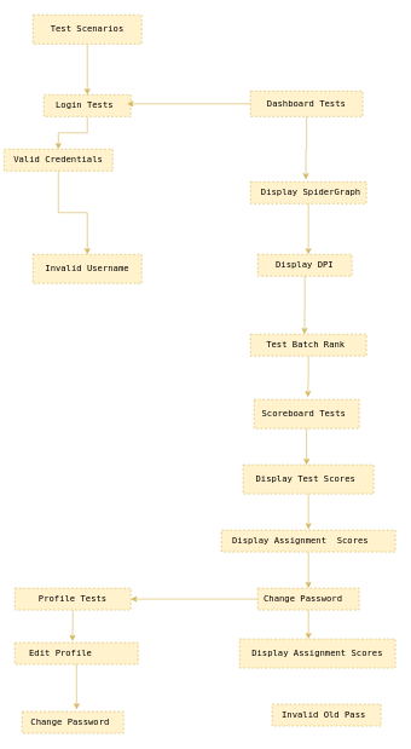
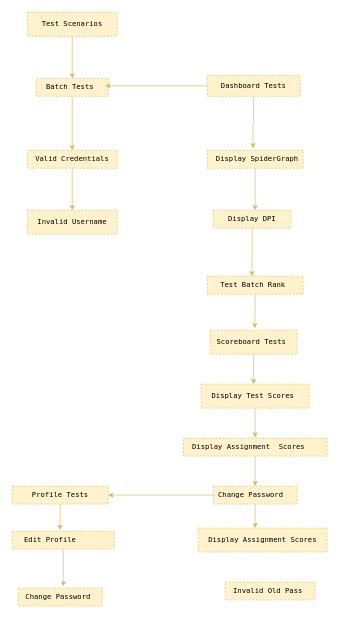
  <mxCell id="0" />
  <mxCell id="1" parent="0" />
  <mxCell id="2" style="edgeStyle=orthogonalEdgeStyle;rounded=0;orthogonalLoop=1;jettySize=auto;html=1;entryX=0.5;entryY=0;entryDx=0;entryDy=0;fillColor=#fff2cc;strokeColor=#d6b656;" edge="1" parent="1" source="3" target="5"><mxGeometry relative="1" as="geometry" /></mxCell>
  <mxCell id="3" value="&lt;pre&gt;&lt;code class=&quot;!whitespace-pre hljs language-plaintext&quot;&gt; Test Scenarios &lt;/code&gt;&lt;/pre&gt;" style="rounded=0;whiteSpace=wrap;html=1;dashed=1;fillColor=#fff2cc;strokeColor=#d6b656;" vertex="1" parent="1"><mxGeometry x="45" y="20" width="150" height="40" as="geometry" /></mxCell>
  <mxCell id="4" style="edgeStyle=orthogonalEdgeStyle;rounded=0;orthogonalLoop=1;jettySize=auto;html=1;entryX=0.5;entryY=0;entryDx=0;entryDy=0;fillColor=#fff2cc;strokeColor=#d6b656;" edge="1" parent="1" source="5" target="7"><mxGeometry relative="1" as="geometry" /></mxCell>
- <mxCell id="5" value="&lt;pre&gt;&lt;code class=&quot;!whitespace-pre hljs language-plaintext&quot;&gt; Login Tests  &lt;/code&gt;&lt;/pre&gt;" style="rounded=0;whiteSpace=wrap;html=1;dashed=1;fillColor=#fff2cc;strokeColor=#d6b656;" vertex="1" parent="1"><mxGeometry x="60" y="130" width="120" height="30" as="geometry" /></mxCell>
+ <mxCell id="5" value="&lt;pre&gt;&lt;code class=&quot;!whitespace-pre hljs language-plaintext&quot;&gt; Batch Tests  &lt;/code&gt;&lt;/pre&gt;" style="rounded=0;whiteSpace=wrap;html=1;dashed=1;fillColor=#fff2cc;strokeColor=#d6b656;" vertex="1" parent="1"><mxGeometry x="60" y="130" width="120" height="30" as="geometry" /></mxCell>
  <mxCell id="6" style="edgeStyle=orthogonalEdgeStyle;rounded=0;orthogonalLoop=1;jettySize=auto;html=1;entryX=0.5;entryY=0;entryDx=0;entryDy=0;fillColor=#fff2cc;strokeColor=#d6b656;" edge="1" parent="1" source="7" target="9"><mxGeometry relative="1" as="geometry" /></mxCell>
- <mxCell id="7" value="&lt;pre&gt;&lt;code class=&quot;!whitespace-pre hljs language-plaintext&quot;&gt; Valid Credentials &lt;/code&gt;&lt;/pre&gt;" style="rounded=0;whiteSpace=wrap;html=1;dashed=1;fillColor=#fff2cc;strokeColor=#d6b656;" vertex="1" parent="1"><mxGeometry x="5" y="205" width="150" height="30" as="geometry" /></mxCell>
+ <mxCell id="7" value="&lt;pre&gt;&lt;code class=&quot;!whitespace-pre hljs language-plaintext&quot;&gt; Valid Credentials &lt;/code&gt;&lt;/pre&gt;" style="rounded=0;whiteSpace=wrap;html=1;dashed=1;fillColor=#fff2cc;strokeColor=#d6b656;" vertex="1" parent="1"><mxGeometry x="45" y="250" width="150" height="30" as="geometry" /></mxCell>
  <mxCell id="8" value="&lt;pre&gt;&lt;code class=&quot;!whitespace-pre hljs language-plaintext&quot;&gt; Dashboard Tests &lt;/code&gt;&lt;/pre&gt;" style="rounded=0;whiteSpace=wrap;html=1;dashed=1;fillColor=#fff2cc;strokeColor=#d6b656;" vertex="1" parent="1"><mxGeometry x="345" y="125" width="155" height="35" as="geometry" /></mxCell>
  <mxCell id="9" value="&lt;pre&gt;&lt;code class=&quot;!whitespace-pre hljs language-plaintext&quot;&gt; Invalid Username &lt;/code&gt;&lt;/pre&gt;" style="rounded=0;whiteSpace=wrap;html=1;dashed=1;fillColor=#fff2cc;strokeColor=#d6b656;" vertex="1" parent="1"><mxGeometry x="45" y="350" width="150" height="40" as="geometry" /></mxCell>
  <mxCell id="10" value="&lt;pre&gt;&lt;code class=&quot;!whitespace-pre hljs language-plaintext&quot;&gt;Scoreboard Tests &lt;/code&gt;&lt;/pre&gt;" style="rounded=0;whiteSpace=wrap;html=1;dashed=1;fillColor=#fff2cc;strokeColor=#d6b656;" vertex="1" parent="1"><mxGeometry x="350" y="550" width="145" height="40" as="geometry" /></mxCell>
  <mxCell id="11" value="&lt;pre&gt;&lt;code class=&quot;!whitespace-pre hljs language-plaintext&quot;&gt; Display SpiderGraph&lt;/code&gt;&lt;/pre&gt;" style="rounded=0;whiteSpace=wrap;html=1;dashed=1;fillColor=#fff2cc;strokeColor=#d6b656;" vertex="1" parent="1"><mxGeometry x="345" y="250" width="160" height="30" as="geometry" /></mxCell>
  <mxCell id="12" value="&lt;pre&gt;&lt;code class=&quot;!whitespace-pre hljs language-plaintext&quot;&gt;Display DPI&lt;/code&gt;&lt;/pre&gt;" style="rounded=0;whiteSpace=wrap;html=1;dashed=1;fillColor=#fff2cc;strokeColor=#d6b656;" vertex="1" parent="1"><mxGeometry x="355" y="350" width="130" height="30" as="geometry" /></mxCell>
  <mxCell id="13" value="&lt;pre&gt;&lt;code class=&quot;!whitespace-pre hljs language-plaintext&quot;&gt;Test Batch Rank &lt;/code&gt;&lt;/pre&gt;" style="rounded=0;whiteSpace=wrap;html=1;dashed=1;fillColor=#fff2cc;strokeColor=#d6b656;" vertex="1" parent="1"><mxGeometry x="345" y="460" width="160" height="30" as="geometry" /></mxCell>
  <mxCell id="14" value="&lt;pre&gt;&lt;code class=&quot;!whitespace-pre hljs language-plaintext&quot;&gt;Display Test Scores &lt;/code&gt;&lt;/pre&gt;" style="rounded=0;whiteSpace=wrap;html=1;dashed=1;fillColor=#fff2cc;strokeColor=#d6b656;" vertex="1" parent="1"><mxGeometry x="335" y="640" width="180" height="40" as="geometry" /></mxCell>
  <mxCell id="15" style="edgeStyle=orthogonalEdgeStyle;rounded=0;orthogonalLoop=1;jettySize=auto;html=1;entryX=0.5;entryY=0;entryDx=0;entryDy=0;fillColor=#fff2cc;strokeColor=#d6b656;" edge="1" parent="1" source="16" target="18"><mxGeometry relative="1" as="geometry" /></mxCell>
  <mxCell id="16" value="&lt;pre&gt;&lt;code class=&quot;!whitespace-pre hljs language-plaintext&quot;&gt;Display Assignment &lt;/code&gt;&lt;code class=&quot;!whitespace-pre hljs language-plaintext&quot;&gt; Scores   &lt;/code&gt;&lt;/pre&gt;" style="rounded=0;whiteSpace=wrap;html=1;dashed=1;fillColor=#fff2cc;strokeColor=#d6b656;" vertex="1" parent="1"><mxGeometry x="305" y="730" width="240" height="30" as="geometry" /></mxCell>
  <mxCell id="17" style="edgeStyle=orthogonalEdgeStyle;rounded=0;orthogonalLoop=1;jettySize=auto;html=1;entryX=1;entryY=0.5;entryDx=0;entryDy=0;fillColor=#fff2cc;strokeColor=#d6b656;" edge="1" parent="1" source="18" target="22"><mxGeometry relative="1" as="geometry" /></mxCell>
  <mxCell id="18" value="&lt;pre&gt;&lt;code class=&quot;!whitespace-pre hljs language-plaintext&quot;&gt;Change Password  &lt;/code&gt;&lt;/pre&gt;" style="rounded=0;whiteSpace=wrap;html=1;dashed=1;fillColor=#fff2cc;strokeColor=#d6b656;" vertex="1" parent="1"><mxGeometry x="355" y="810" width="140" height="30" as="geometry" /></mxCell>
  <mxCell id="19" value="&lt;pre&gt;&lt;code class=&quot;!whitespace-pre hljs language-plaintext&quot;&gt;Display Assignment &lt;/code&gt;&lt;code class=&quot;!whitespace-pre hljs language-plaintext&quot;&gt;Scores&lt;/code&gt;&lt;/pre&gt;" style="rounded=0;whiteSpace=wrap;html=1;dashed=1;fillColor=#fff2cc;strokeColor=#d6b656;" vertex="1" parent="1"><mxGeometry x="330" y="880" width="215" height="40" as="geometry" /></mxCell>
  <mxCell id="20" value="&lt;pre&gt;&lt;code class=&quot;!whitespace-pre hljs language-plaintext&quot;&gt; Invalid Old Pass  &lt;/code&gt;&lt;/pre&gt;" style="rounded=0;whiteSpace=wrap;html=1;dashed=1;fillColor=#fff2cc;strokeColor=#d6b656;" vertex="1" parent="1"><mxGeometry x="375" y="970" width="150" height="30" as="geometry" /></mxCell>
  <mxCell id="21" value="&lt;pre&gt;&lt;code class=&quot;!whitespace-pre hljs language-plaintext&quot;&gt;Edit Profile      &lt;/code&gt;&lt;/pre&gt;" style="rounded=0;whiteSpace=wrap;html=1;dashed=1;fillColor=#fff2cc;strokeColor=#d6b656;" vertex="1" parent="1"><mxGeometry x="20" y="885" width="170" height="30" as="geometry" /></mxCell>
  <mxCell id="22" value="&lt;pre&gt;&lt;code class=&quot;!whitespace-pre hljs language-plaintext&quot;&gt; Profile Tests &lt;/code&gt;&lt;/pre&gt;" style="rounded=0;whiteSpace=wrap;html=1;dashed=1;fillColor=#fff2cc;strokeColor=#d6b656;" vertex="1" parent="1"><mxGeometry x="20" y="810" width="160" height="30" as="geometry" /></mxCell>
  <mxCell id="23" value="&lt;pre&gt;&lt;code class=&quot;!whitespace-pre hljs language-plaintext&quot;&gt;Change Password &lt;/code&gt;&lt;/pre&gt;" style="rounded=0;whiteSpace=wrap;html=1;dashed=1;fillColor=#fff2cc;strokeColor=#d6b656;" vertex="1" parent="1"><mxGeometry x="30" y="980" width="140" height="30" as="geometry" /></mxCell>
  <mxCell id="24" style="edgeStyle=orthogonalEdgeStyle;rounded=0;orthogonalLoop=1;jettySize=auto;html=1;entryX=0.958;entryY=0.417;entryDx=0;entryDy=0;entryPerimeter=0;fillColor=#fff2cc;strokeColor=#d6b656;" edge="1" parent="1" source="8" target="5"><mxGeometry relative="1" as="geometry" /></mxCell>
  <mxCell id="25" style="edgeStyle=orthogonalEdgeStyle;rounded=0;orthogonalLoop=1;jettySize=auto;html=1;entryX=0.478;entryY=-0.111;entryDx=0;entryDy=0;entryPerimeter=0;fillColor=#fff2cc;strokeColor=#d6b656;" edge="1" parent="1" source="8" target="11"><mxGeometry relative="1" as="geometry" /></mxCell>
  <mxCell id="26" style="edgeStyle=orthogonalEdgeStyle;rounded=0;orthogonalLoop=1;jettySize=auto;html=1;entryX=0.538;entryY=0;entryDx=0;entryDy=0;entryPerimeter=0;fillColor=#fff2cc;strokeColor=#d6b656;" edge="1" parent="1" source="11" target="12"><mxGeometry relative="1" as="geometry" /></mxCell>
  <mxCell id="27" style="edgeStyle=orthogonalEdgeStyle;rounded=0;orthogonalLoop=1;jettySize=auto;html=1;entryX=0.466;entryY=0;entryDx=0;entryDy=0;entryPerimeter=0;fillColor=#fff2cc;strokeColor=#d6b656;" edge="1" parent="1" source="12" target="13"><mxGeometry relative="1" as="geometry" /></mxCell>
  <mxCell id="28" style="edgeStyle=orthogonalEdgeStyle;rounded=0;orthogonalLoop=1;jettySize=auto;html=1;entryX=0.486;entryY=0;entryDx=0;entryDy=0;entryPerimeter=0;fillColor=#fff2cc;strokeColor=#d6b656;" edge="1" parent="1" source="10" target="14"><mxGeometry relative="1" as="geometry" /></mxCell>
  <mxCell id="29" style="edgeStyle=orthogonalEdgeStyle;rounded=0;orthogonalLoop=1;jettySize=auto;html=1;entryX=0.5;entryY=-0.036;entryDx=0;entryDy=0;entryPerimeter=0;fillColor=#fff2cc;strokeColor=#d6b656;" edge="1" parent="1" source="14" target="16"><mxGeometry relative="1" as="geometry" /></mxCell>
  <mxCell id="30" style="edgeStyle=orthogonalEdgeStyle;rounded=0;orthogonalLoop=1;jettySize=auto;html=1;entryX=0.512;entryY=-0.079;entryDx=0;entryDy=0;entryPerimeter=0;fillColor=#fff2cc;strokeColor=#d6b656;" edge="1" parent="1" source="13" target="10"><mxGeometry relative="1" as="geometry" /></mxCell>
  <mxCell id="31" style="edgeStyle=orthogonalEdgeStyle;rounded=0;orthogonalLoop=1;jettySize=auto;html=1;entryX=0.442;entryY=0.004;entryDx=0;entryDy=0;entryPerimeter=0;fillColor=#fff2cc;strokeColor=#d6b656;" edge="1" parent="1" source="18" target="19"><mxGeometry relative="1" as="geometry" /></mxCell>
  <mxCell id="32" style="edgeStyle=orthogonalEdgeStyle;rounded=0;orthogonalLoop=1;jettySize=auto;html=1;entryX=0.467;entryY=-0.067;entryDx=0;entryDy=0;entryPerimeter=0;fillColor=#fff2cc;strokeColor=#d6b656;" edge="1" parent="1" source="22" target="21"><mxGeometry relative="1" as="geometry" /></mxCell>
  <mxCell id="33" style="edgeStyle=orthogonalEdgeStyle;rounded=0;orthogonalLoop=1;jettySize=auto;html=1;entryX=0.538;entryY=-0.089;entryDx=0;entryDy=0;entryPerimeter=0;fillColor=#fff2cc;strokeColor=#d6b656;" edge="1" parent="1" source="21" target="23"><mxGeometry relative="1" as="geometry" /></mxCell>
